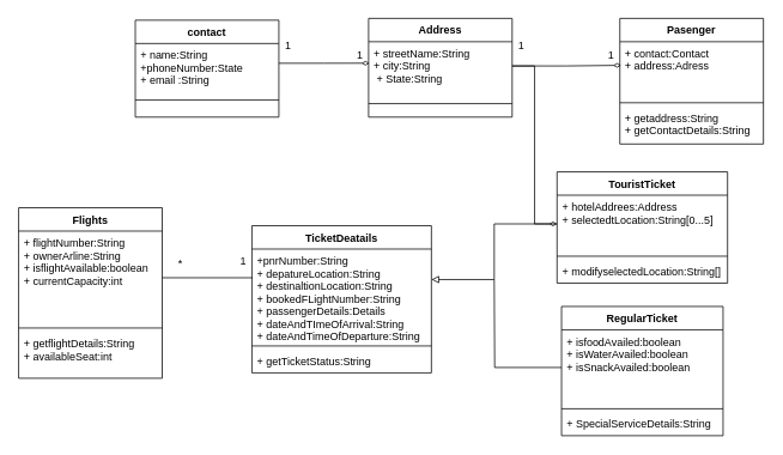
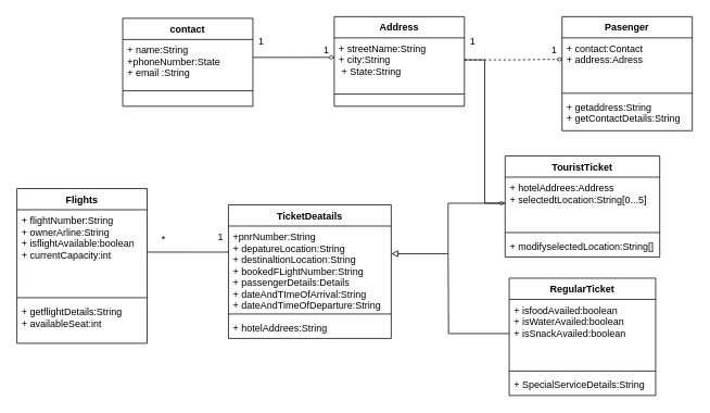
  <mxCell id="0" />
  <mxCell id="1" parent="0" />
  <mxCell id="2" value="contact" style="swimlane;fontStyle=1;align=center;verticalAlign=top;childLayout=stackLayout;horizontal=1;startSize=26;horizontalStack=0;resizeParent=1;resizeParentMax=0;resizeLast=0;collapsible=1;marginBottom=0;" vertex="1" parent="1"><mxGeometry x="150" y="22" width="160" height="108" as="geometry" /></mxCell>
  <mxCell id="3" value="+ name:String&#10;+phoneNumber:State&#10;+ email :String&#10;" style="text;strokeColor=none;fillColor=none;align=left;verticalAlign=top;spacingLeft=4;spacingRight=4;overflow=hidden;rotatable=0;points=[[0,0.5],[1,0.5]];portConstraint=eastwest;" vertex="1" parent="2"><mxGeometry y="26" width="160" height="44" as="geometry" /></mxCell>
  <mxCell id="4" value="" style="line;strokeWidth=1;fillColor=none;align=left;verticalAlign=middle;spacingTop=-1;spacingLeft=3;spacingRight=3;rotatable=0;labelPosition=right;points=[];portConstraint=eastwest;" vertex="1" parent="2"><mxGeometry y="70" width="160" height="38" as="geometry" /></mxCell>
  <mxCell id="5" value="Address" style="swimlane;fontStyle=1;align=center;verticalAlign=top;childLayout=stackLayout;horizontal=1;startSize=26;horizontalStack=0;resizeParent=1;resizeParentMax=0;resizeLast=0;collapsible=1;marginBottom=0;" vertex="1" parent="1"><mxGeometry x="410" y="20" width="160" height="110" as="geometry" /></mxCell>
  <mxCell id="6" value="+ streetName:String&#10;+ city:String&#10; + State:String" style="text;strokeColor=none;fillColor=none;align=left;verticalAlign=top;spacingLeft=4;spacingRight=4;overflow=hidden;rotatable=0;points=[[0,0.5],[1,0.5]];portConstraint=eastwest;" vertex="1" parent="5"><mxGeometry y="26" width="160" height="54" as="geometry" /></mxCell>
  <mxCell id="7" value="" style="line;strokeWidth=1;fillColor=none;align=left;verticalAlign=middle;spacingTop=-1;spacingLeft=3;spacingRight=3;rotatable=0;labelPosition=right;points=[];portConstraint=eastwest;" vertex="1" parent="5"><mxGeometry y="80" width="160" height="30" as="geometry" /></mxCell>
  <mxCell id="8" value="Flights" style="swimlane;fontStyle=1;align=center;verticalAlign=top;childLayout=stackLayout;horizontal=1;startSize=26;horizontalStack=0;resizeParent=1;resizeParentMax=0;resizeLast=0;collapsible=1;marginBottom=0;" vertex="1" parent="1"><mxGeometry x="20" y="231" width="160" height="190" as="geometry" /></mxCell>
  <mxCell id="9" value="+ flightNumber:String&#10;+ ownerArline:String&#10;+ isflightAvailable:boolean&#10;+ currentCapacity:int&#10;&#10;" style="text;strokeColor=none;fillColor=none;align=left;verticalAlign=top;spacingLeft=4;spacingRight=4;overflow=hidden;rotatable=0;points=[[0,0.5],[1,0.5]];portConstraint=eastwest;" vertex="1" parent="8"><mxGeometry y="26" width="160" height="104" as="geometry" /></mxCell>
  <mxCell id="10" value="" style="line;strokeWidth=1;fillColor=none;align=left;verticalAlign=middle;spacingTop=-1;spacingLeft=3;spacingRight=3;rotatable=0;labelPosition=right;points=[];portConstraint=eastwest;" vertex="1" parent="8"><mxGeometry y="130" width="160" height="8" as="geometry" /></mxCell>
  <mxCell id="11" value="+ getflightDetails:String&#10;+ availableSeat:int" style="text;strokeColor=none;fillColor=none;align=left;verticalAlign=top;spacingLeft=4;spacingRight=4;overflow=hidden;rotatable=0;points=[[0,0.5],[1,0.5]];portConstraint=eastwest;" vertex="1" parent="8"><mxGeometry y="138" width="160" height="52" as="geometry" /></mxCell>
  <mxCell id="12" value="TicketDeatails" style="swimlane;fontStyle=1;align=center;verticalAlign=top;childLayout=stackLayout;horizontal=1;startSize=26;horizontalStack=0;resizeParent=1;resizeParentMax=0;resizeLast=0;collapsible=1;marginBottom=0;" vertex="1" parent="1"><mxGeometry x="280" y="251" width="200" height="164" as="geometry" /></mxCell>
  <mxCell id="13" value="+pnrNumber:String&#10;+ depatureLocation:String&#10;+ destinaltionLocation:String&#10;+ bookedFLightNumber:String&#10;+ passengerDetails:Details&#10;+ dateAndTImeOfArrival:String&#10;+ dateAndTimeOfDeparture:String" style="text;strokeColor=none;fillColor=none;align=left;verticalAlign=top;spacingLeft=4;spacingRight=4;overflow=hidden;rotatable=0;points=[[0,0.5],[1,0.5]];portConstraint=eastwest;" vertex="1" parent="12"><mxGeometry y="26" width="200" height="104" as="geometry" /></mxCell>
  <mxCell id="14" value="" style="line;strokeWidth=1;fillColor=none;align=left;verticalAlign=middle;spacingTop=-1;spacingLeft=3;spacingRight=3;rotatable=0;labelPosition=right;points=[];portConstraint=eastwest;" vertex="1" parent="12"><mxGeometry y="130" width="200" height="8" as="geometry" /></mxCell>
- <mxCell id="15" value="+ getTicketStatus:String" style="text;strokeColor=none;fillColor=none;align=left;verticalAlign=top;spacingLeft=4;spacingRight=4;overflow=hidden;rotatable=0;points=[[0,0.5],[1,0.5]];portConstraint=eastwest;" vertex="1" parent="12"><mxGeometry y="138" width="200" height="26" as="geometry" /></mxCell>
+ <mxCell id="15" value="+ hotelAddrees:String" style="text;strokeColor=none;fillColor=none;align=left;verticalAlign=top;spacingLeft=4;spacingRight=4;overflow=hidden;rotatable=0;points=[[0,0.5],[1,0.5]];portConstraint=eastwest;" vertex="1" parent="12"><mxGeometry y="138" width="200" height="26" as="geometry" /></mxCell>
  <mxCell id="16" value="RegularTicket" style="swimlane;fontStyle=1;align=center;verticalAlign=top;childLayout=stackLayout;horizontal=1;startSize=26;horizontalStack=0;resizeParent=1;resizeParentMax=0;resizeLast=0;collapsible=1;marginBottom=0;" vertex="1" parent="1"><mxGeometry x="625" y="341" width="180" height="144" as="geometry" /></mxCell>
  <mxCell id="17" value="+ isfoodAvailed:boolean&#10;+ isWaterAvailed:boolean&#10;+ isSnackAvailed:boolean&#10;&#10;" style="text;strokeColor=none;fillColor=none;align=left;verticalAlign=top;spacingLeft=4;spacingRight=4;overflow=hidden;rotatable=0;points=[[0,0.5],[1,0.5]];portConstraint=eastwest;" vertex="1" parent="16"><mxGeometry y="26" width="180" height="84" as="geometry" /></mxCell>
  <mxCell id="18" value="" style="line;strokeWidth=1;fillColor=none;align=left;verticalAlign=middle;spacingTop=-1;spacingLeft=3;spacingRight=3;rotatable=0;labelPosition=right;points=[];portConstraint=eastwest;" vertex="1" parent="16"><mxGeometry y="110" width="180" height="8" as="geometry" /></mxCell>
  <mxCell id="19" value="+ SpecialServiceDetails:String" style="text;strokeColor=none;fillColor=none;align=left;verticalAlign=top;spacingLeft=4;spacingRight=4;overflow=hidden;rotatable=0;points=[[0,0.5],[1,0.5]];portConstraint=eastwest;" vertex="1" parent="16"><mxGeometry y="118" width="180" height="26" as="geometry" /></mxCell>
  <mxCell id="20" value="TouristTicket" style="swimlane;fontStyle=1;align=center;verticalAlign=top;childLayout=stackLayout;horizontal=1;startSize=26;horizontalStack=0;resizeParent=1;resizeParentMax=0;resizeLast=0;collapsible=1;marginBottom=0;" vertex="1" parent="1"><mxGeometry x="620" y="191" width="190" height="124" as="geometry" /></mxCell>
  <mxCell id="21" value="+ hotelAddrees:Address&#10;+ selectedtLocation:String[0...5]" style="text;strokeColor=none;fillColor=none;align=left;verticalAlign=top;spacingLeft=4;spacingRight=4;overflow=hidden;rotatable=0;points=[[0,0.5],[1,0.5]];portConstraint=eastwest;" vertex="1" parent="20"><mxGeometry y="26" width="190" height="64" as="geometry" /></mxCell>
  <mxCell id="22" value="" style="line;strokeWidth=1;fillColor=none;align=left;verticalAlign=middle;spacingTop=-1;spacingLeft=3;spacingRight=3;rotatable=0;labelPosition=right;points=[];portConstraint=eastwest;" vertex="1" parent="20"><mxGeometry y="90" width="190" height="8" as="geometry" /></mxCell>
  <mxCell id="23" value="+ modifyselectedLocation:String[]" style="text;strokeColor=none;fillColor=none;align=left;verticalAlign=top;spacingLeft=4;spacingRight=4;overflow=hidden;rotatable=0;points=[[0,0.5],[1,0.5]];portConstraint=eastwest;" vertex="1" parent="20"><mxGeometry y="98" width="190" height="26" as="geometry" /></mxCell>
  <mxCell id="24" value="Pasenger" style="swimlane;fontStyle=1;align=center;verticalAlign=top;childLayout=stackLayout;horizontal=1;startSize=26;horizontalStack=0;resizeParent=1;resizeParentMax=0;resizeLast=0;collapsible=1;marginBottom=0;" vertex="1" parent="1"><mxGeometry x="690" y="20" width="160" height="140" as="geometry" /></mxCell>
  <mxCell id="25" value="+ contact:Contact&#10;+ address:Adress" style="text;strokeColor=none;fillColor=none;align=left;verticalAlign=top;spacingLeft=4;spacingRight=4;overflow=hidden;rotatable=0;points=[[0,0.5],[1,0.5]];portConstraint=eastwest;" vertex="1" parent="24"><mxGeometry y="26" width="160" height="64" as="geometry" /></mxCell>
  <mxCell id="26" value="" style="line;strokeWidth=1;fillColor=none;align=left;verticalAlign=middle;spacingTop=-1;spacingLeft=3;spacingRight=3;rotatable=0;labelPosition=right;points=[];portConstraint=eastwest;" vertex="1" parent="24"><mxGeometry y="90" width="160" height="8" as="geometry" /></mxCell>
  <mxCell id="27" value="+ getaddress:String&#10;+ getContactDetails:String" style="text;strokeColor=none;fillColor=none;align=left;verticalAlign=top;spacingLeft=4;spacingRight=4;overflow=hidden;rotatable=0;points=[[0,0.5],[1,0.5]];portConstraint=eastwest;" vertex="1" parent="24"><mxGeometry y="98" width="160" height="42" as="geometry" /></mxCell>
  <mxCell id="28" style="edgeStyle=orthogonalEdgeStyle;rounded=0;orthogonalLoop=1;jettySize=auto;html=1;entryX=0.006;entryY=0.443;entryDx=0;entryDy=0;entryPerimeter=0;endArrow=diamondThin;endFill=0;" edge="1" parent="1" source="3" target="6"><mxGeometry relative="1" as="geometry" /></mxCell>
- <mxCell id="29" style="edgeStyle=orthogonalEdgeStyle;rounded=0;orthogonalLoop=1;jettySize=auto;html=1;entryX=0.009;entryY=0.411;entryDx=0;entryDy=0;entryPerimeter=0;endArrow=diamondThin;endFill=0;" edge="1" parent="1" source="6" target="25"><mxGeometry relative="1" as="geometry" /></mxCell>
+ <mxCell id="29" style="edgeStyle=orthogonalEdgeStyle;rounded=0;orthogonalLoop=1;jettySize=auto;html=1;entryX=0.009;entryY=0.411;entryDx=0;entryDy=0;entryPerimeter=0;endArrow=diamondThin;endFill=0;dashed=1;" edge="1" parent="1" source="6" target="25"><mxGeometry relative="1" as="geometry" /></mxCell>
  <mxCell id="30" style="edgeStyle=orthogonalEdgeStyle;rounded=0;orthogonalLoop=1;jettySize=auto;html=1;endArrow=diamondThin;endFill=0;" edge="1" parent="1" source="6" target="21"><mxGeometry relative="1" as="geometry" /></mxCell>
  <mxCell id="31" style="edgeStyle=orthogonalEdgeStyle;rounded=0;orthogonalLoop=1;jettySize=auto;html=1;entryX=1;entryY=0.327;entryDx=0;entryDy=0;entryPerimeter=0;endArrow=block;endFill=0;" edge="1" parent="1" source="21" target="13"><mxGeometry relative="1" as="geometry" /></mxCell>
  <mxCell id="32" style="edgeStyle=orthogonalEdgeStyle;rounded=0;orthogonalLoop=1;jettySize=auto;html=1;endArrow=none;endFill=0;" edge="1" parent="1" source="17"><mxGeometry relative="1" as="geometry"><mxPoint x="550" y="311" as="targetPoint" /></mxGeometry></mxCell>
  <mxCell id="33" style="edgeStyle=orthogonalEdgeStyle;rounded=0;orthogonalLoop=1;jettySize=auto;html=1;exitX=1;exitY=0.5;exitDx=0;exitDy=0;entryX=0.004;entryY=0.308;entryDx=0;entryDy=0;entryPerimeter=0;endArrow=none;endFill=0;" edge="1" parent="1" source="9" target="13"><mxGeometry relative="1" as="geometry" /></mxCell>
  <mxCell id="34" value="*" style="text;html=1;align=center;verticalAlign=middle;resizable=0;points=[];autosize=1;strokeColor=none;fillColor=none;" vertex="1" parent="1"><mxGeometry x="190" y="283" width="20" height="20" as="geometry" /></mxCell>
  <mxCell id="35" value="1" style="text;html=1;align=center;verticalAlign=middle;resizable=0;points=[];autosize=1;strokeColor=none;fillColor=none;" vertex="1" parent="1"><mxGeometry x="260" y="281" width="20" height="20" as="geometry" /></mxCell>
  <mxCell id="36" value="1" style="text;html=1;align=center;verticalAlign=middle;resizable=0;points=[];autosize=1;strokeColor=none;fillColor=none;" vertex="1" parent="1"><mxGeometry x="670" y="51" width="20" height="20" as="geometry" /></mxCell>
  <mxCell id="37" value="1" style="text;html=1;align=center;verticalAlign=middle;resizable=0;points=[];autosize=1;strokeColor=none;fillColor=none;" vertex="1" parent="1"><mxGeometry x="570" y="41" width="20" height="20" as="geometry" /></mxCell>
  <mxCell id="38" value="1" style="text;html=1;align=center;verticalAlign=middle;resizable=0;points=[];autosize=1;strokeColor=none;fillColor=none;" vertex="1" parent="1"><mxGeometry x="390" y="51" width="20" height="20" as="geometry" /></mxCell>
  <mxCell id="39" value="1" style="text;html=1;align=center;verticalAlign=middle;resizable=0;points=[];autosize=1;strokeColor=none;fillColor=none;" vertex="1" parent="1"><mxGeometry x="310" y="41" width="20" height="20" as="geometry" /></mxCell>
